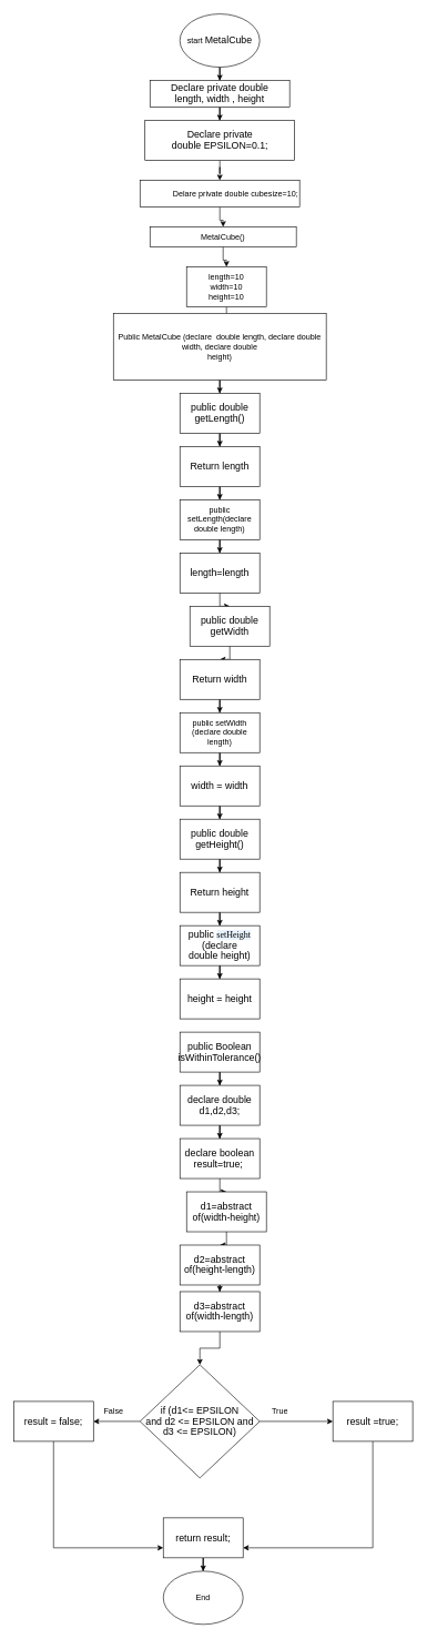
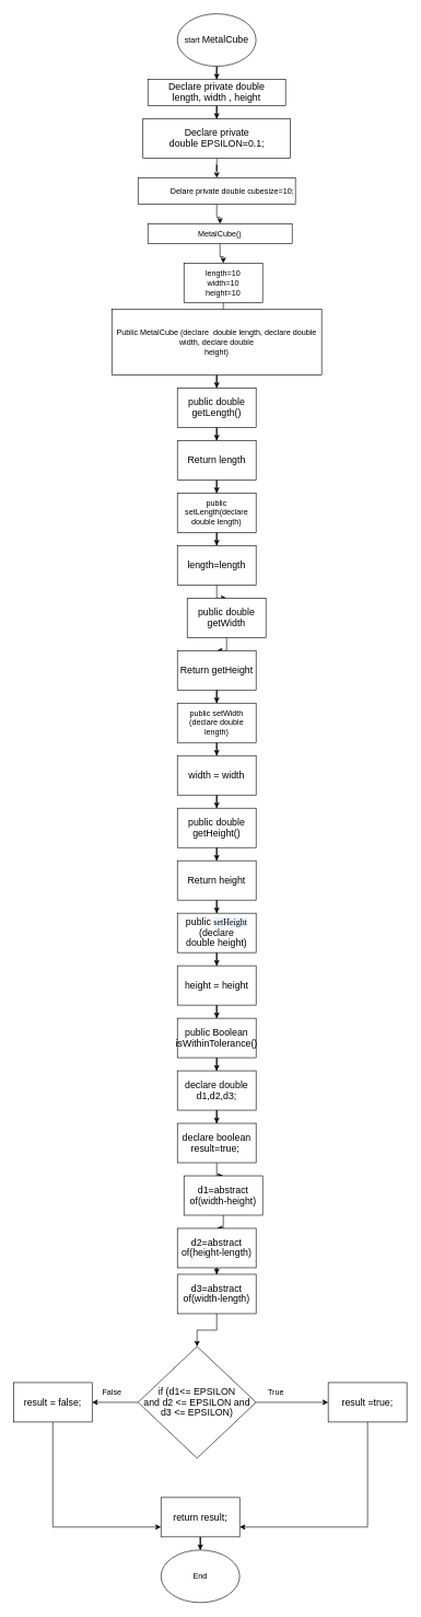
  <mxCell id="0" />
  <mxCell id="1" parent="0" />
  <mxCell id="2" value="" style="edgeStyle=orthogonalEdgeStyle;rounded=0;orthogonalLoop=1;jettySize=auto;html=1;" parent="1" source="3" target="5" edge="1"><mxGeometry relative="1" as="geometry" /></mxCell>
  <mxCell id="3" value="start&amp;nbsp;&lt;span style=&quot;font-size: 11.0pt ; line-height: 107% ; font-family: &amp;#34;calibri&amp;#34; , sans-serif&quot;&gt;MetalCube&lt;/span&gt;" style="ellipse;whiteSpace=wrap;html=1;" parent="1" vertex="1"><mxGeometry x="270" y="20" width="120" height="80" as="geometry" /></mxCell>
  <mxCell id="4" value="" style="edgeStyle=orthogonalEdgeStyle;rounded=0;orthogonalLoop=1;jettySize=auto;html=1;" edge="1" parent="1" source="5" target="7"><mxGeometry relative="1" as="geometry" /></mxCell>
  <mxCell id="5" value="&lt;span style=&quot;font-size: 11.0pt ; line-height: 107% ; font-family: &amp;#34;calibri&amp;#34; , sans-serif&quot;&gt;Declare private double&lt;br/&gt;length, width , height&lt;/span&gt;" style="whiteSpace=wrap;html=1;" parent="1" vertex="1"><mxGeometry x="225" y="120" width="210" height="40" as="geometry" /></mxCell>
  <mxCell id="6" style="edgeStyle=orthogonalEdgeStyle;rounded=0;orthogonalLoop=1;jettySize=auto;html=1;" edge="1" parent="1" source="7" target="63"><mxGeometry relative="1" as="geometry" /></mxCell>
  <mxCell id="7" value="&lt;span style=&quot;font-size: 11.0pt ; line-height: 107% ; font-family: &amp;#34;calibri&amp;#34; , sans-serif&quot;&gt;Declare private&lt;br/&gt;double EPSILON=0.1;&lt;/span&gt;" style="whiteSpace=wrap;html=1;" parent="1" vertex="1"><mxGeometry x="217.5" y="180" width="225" height="60" as="geometry" /></mxCell>
  <mxCell id="8" value="" style="edgeStyle=orthogonalEdgeStyle;rounded=0;orthogonalLoop=1;jettySize=auto;html=1;" parent="1" source="9" target="11" edge="1"><mxGeometry relative="1" as="geometry" /></mxCell>
  <mxCell id="9" value="&lt;span&gt;MetalCube()&lt;/span&gt;" style="whiteSpace=wrap;html=1;" parent="1" vertex="1"><mxGeometry x="225" y="340" width="220" height="30" as="geometry" /></mxCell>
  <mxCell id="10" value="" style="edgeStyle=orthogonalEdgeStyle;rounded=0;orthogonalLoop=1;jettySize=auto;html=1;" parent="1" source="11" target="13" edge="1"><mxGeometry relative="1" as="geometry" /></mxCell>
  <mxCell id="11" value="length=10&lt;br&gt;width=10&lt;br&gt;height=10" style="whiteSpace=wrap;html=1;" parent="1" vertex="1"><mxGeometry x="280" y="400" width="120" height="60" as="geometry" /></mxCell>
  <mxCell id="12" value="" style="edgeStyle=orthogonalEdgeStyle;rounded=0;orthogonalLoop=1;jettySize=auto;html=1;" parent="1" source="13" target="15" edge="1"><mxGeometry relative="1" as="geometry" /></mxCell>
  <mxCell id="13" value="&lt;p class=&quot;MsoNormal&quot;&gt;Public MetalCube (declare &amp;nbsp;double length, declare double width, declare double&lt;br/&gt;height)&lt;/p&gt;" style="whiteSpace=wrap;html=1;" parent="1" vertex="1"><mxGeometry x="170" y="470" width="320" height="100" as="geometry" /></mxCell>
  <mxCell id="14" value="" style="edgeStyle=orthogonalEdgeStyle;rounded=0;orthogonalLoop=1;jettySize=auto;html=1;" parent="1" source="15" target="17" edge="1"><mxGeometry relative="1" as="geometry" /></mxCell>
  <mxCell id="15" value="&lt;p class=&quot;MsoNormal&quot;&gt;&lt;span style=&quot;font-size: 11.0pt ; line-height: 107% ; font-family: &amp;#34;calibri&amp;#34; , sans-serif&quot;&gt;public double getLength()&lt;/span&gt;&lt;br&gt;&lt;/p&gt;" style="whiteSpace=wrap;html=1;" parent="1" vertex="1"><mxGeometry x="270" y="590" width="120" height="60" as="geometry" /></mxCell>
  <mxCell id="16" value="" style="edgeStyle=orthogonalEdgeStyle;rounded=0;orthogonalLoop=1;jettySize=auto;html=1;" parent="1" source="17" target="19" edge="1"><mxGeometry relative="1" as="geometry" /></mxCell>
  <mxCell id="17" value="&lt;span style=&quot;font-size: 11.0pt ; line-height: 107% ; font-family: &amp;#34;calibri&amp;#34; , sans-serif&quot;&gt;Return length&lt;/span&gt;" style="whiteSpace=wrap;html=1;" parent="1" vertex="1"><mxGeometry x="270" y="670" width="120" height="60" as="geometry" /></mxCell>
  <mxCell id="18" value="" style="edgeStyle=orthogonalEdgeStyle;rounded=0;orthogonalLoop=1;jettySize=auto;html=1;" parent="1" source="19" target="21" edge="1"><mxGeometry relative="1" as="geometry" /></mxCell>
  <mxCell id="19" value="&lt;p class=&quot;MsoNormal&quot;&gt;public setLength(declare double length)&lt;/p&gt;" style="whiteSpace=wrap;html=1;" parent="1" vertex="1"><mxGeometry x="270" y="750" width="120" height="60" as="geometry" /></mxCell>
  <mxCell id="20" value="" style="edgeStyle=orthogonalEdgeStyle;rounded=0;orthogonalLoop=1;jettySize=auto;html=1;" parent="1" source="21" target="23" edge="1"><mxGeometry relative="1" as="geometry" /></mxCell>
  <mxCell id="21" value="&lt;span style=&quot;font-size: 11.0pt ; line-height: 107% ; font-family: &amp;#34;calibri&amp;#34; , sans-serif&quot;&gt;length=length&lt;/span&gt;" style="whiteSpace=wrap;html=1;" parent="1" vertex="1"><mxGeometry x="270" y="830" width="120" height="60" as="geometry" /></mxCell>
  <mxCell id="22" value="" style="edgeStyle=orthogonalEdgeStyle;rounded=0;orthogonalLoop=1;jettySize=auto;html=1;" parent="1" source="23" target="25" edge="1"><mxGeometry relative="1" as="geometry" /></mxCell>
  <mxCell id="23" value="&lt;span style=&quot;font-size: 11.0pt ; line-height: 107% ; font-family: &amp;#34;calibri&amp;#34; , sans-serif&quot;&gt;public double getWidth&lt;/span&gt;" style="whiteSpace=wrap;html=1;" parent="1" vertex="1"><mxGeometry x="285" y="910" width="120" height="60" as="geometry" /></mxCell>
  <mxCell id="24" value="" style="edgeStyle=orthogonalEdgeStyle;rounded=0;orthogonalLoop=1;jettySize=auto;html=1;" parent="1" source="25" target="27" edge="1"><mxGeometry relative="1" as="geometry" /></mxCell>
- <mxCell id="25" value="&lt;span style=&quot;font-size: 11.0pt ; line-height: 107% ; font-family: &amp;#34;calibri&amp;#34; , sans-serif&quot;&gt;Return width&lt;/span&gt;" style="whiteSpace=wrap;html=1;" parent="1" vertex="1"><mxGeometry x="270" y="990" width="120" height="60" as="geometry" /></mxCell>
+ <mxCell id="25" value="&lt;span style=&quot;font-size: 11.0pt ; line-height: 107% ; font-family: &amp;#34;calibri&amp;#34; , sans-serif&quot;&gt;Return getHeight&lt;/span&gt;" style="whiteSpace=wrap;html=1;" parent="1" vertex="1"><mxGeometry x="270" y="990" width="120" height="60" as="geometry" /></mxCell>
  <mxCell id="26" value="" style="edgeStyle=orthogonalEdgeStyle;rounded=0;orthogonalLoop=1;jettySize=auto;html=1;" parent="1" source="27" target="29" edge="1"><mxGeometry relative="1" as="geometry" /></mxCell>
  <mxCell id="27" value="&lt;p class=&quot;MsoNormal&quot;&gt;public setWidth (declare double length)&lt;/p&gt;" style="whiteSpace=wrap;html=1;" parent="1" vertex="1"><mxGeometry x="270" y="1070" width="120" height="60" as="geometry" /></mxCell>
  <mxCell id="28" value="" style="edgeStyle=orthogonalEdgeStyle;rounded=0;orthogonalLoop=1;jettySize=auto;html=1;" parent="1" source="29" target="31" edge="1"><mxGeometry relative="1" as="geometry" /></mxCell>
  <mxCell id="29" value="&lt;span style=&quot;font-size: 11.0pt ; line-height: 107% ; font-family: &amp;#34;calibri&amp;#34; , sans-serif&quot;&gt;width = width&lt;/span&gt;" style="whiteSpace=wrap;html=1;" parent="1" vertex="1"><mxGeometry x="270" y="1150" width="120" height="60" as="geometry" /></mxCell>
  <mxCell id="30" value="" style="edgeStyle=orthogonalEdgeStyle;rounded=0;orthogonalLoop=1;jettySize=auto;html=1;" parent="1" source="31" target="33" edge="1"><mxGeometry relative="1" as="geometry" /></mxCell>
  <mxCell id="31" value="&lt;span style=&quot;font-size: 11.0pt ; line-height: 107% ; font-family: &amp;#34;calibri&amp;#34; , sans-serif&quot;&gt;public double getHeight()&lt;/span&gt;" style="whiteSpace=wrap;html=1;" parent="1" vertex="1"><mxGeometry x="270" y="1230" width="120" height="60" as="geometry" /></mxCell>
  <mxCell id="32" value="" style="edgeStyle=orthogonalEdgeStyle;rounded=0;orthogonalLoop=1;jettySize=auto;html=1;" parent="1" source="33" target="35" edge="1"><mxGeometry relative="1" as="geometry" /></mxCell>
  <mxCell id="33" value="&lt;span style=&quot;font-size: 11.0pt ; line-height: 107% ; font-family: &amp;#34;calibri&amp;#34; , sans-serif&quot;&gt;Return height&lt;/span&gt;" style="whiteSpace=wrap;html=1;" parent="1" vertex="1"><mxGeometry x="270" y="1310" width="120" height="60" as="geometry" /></mxCell>
  <mxCell id="34" value="" style="edgeStyle=orthogonalEdgeStyle;rounded=0;orthogonalLoop=1;jettySize=auto;html=1;" parent="1" source="35" target="37" edge="1"><mxGeometry relative="1" as="geometry" /></mxCell>
  <mxCell id="35" value="&lt;span style=&quot;font-size: 11.0pt ; line-height: 107% ; font-family: &amp;#34;calibri&amp;#34; , sans-serif&quot;&gt;public &lt;/span&gt;&lt;span style=&quot;font-size: 10pt ; line-height: 107% ; font-family: &amp;#34;consolas&amp;#34; ; background: rgb(232 , 242 , 254)&quot;&gt;setHeight&lt;/span&gt;&lt;span style=&quot;font-size: 11.0pt ; line-height: 107% ; font-family: &amp;#34;calibri&amp;#34; , sans-serif&quot;&gt; (declare&lt;br/&gt;double height)&lt;/span&gt;" style="whiteSpace=wrap;html=1;" parent="1" vertex="1"><mxGeometry x="270" y="1390" width="120" height="60" as="geometry" /></mxCell>
+ <mxCell id="36" value="" style="edgeStyle=orthogonalEdgeStyle;rounded=0;orthogonalLoop=1;jettySize=auto;html=1;" parent="1" source="37" target="39" edge="1"><mxGeometry relative="1" as="geometry" /></mxCell>
  <mxCell id="37" value="&lt;span style=&quot;font-size: 11.0pt ; line-height: 107% ; font-family: &amp;#34;calibri&amp;#34; , sans-serif&quot;&gt;height = height&lt;/span&gt;" style="whiteSpace=wrap;html=1;" parent="1" vertex="1"><mxGeometry x="270" y="1470" width="120" height="60" as="geometry" /></mxCell>
  <mxCell id="38" value="" style="edgeStyle=orthogonalEdgeStyle;rounded=0;orthogonalLoop=1;jettySize=auto;html=1;" parent="1" source="39" target="41" edge="1"><mxGeometry relative="1" as="geometry" /></mxCell>
  <mxCell id="39" value="&lt;span style=&quot;font-size: 11.0pt ; line-height: 107% ; font-family: &amp;#34;calibri&amp;#34; , sans-serif&quot;&gt;public Boolean isWithinTolerance()&lt;/span&gt;" style="whiteSpace=wrap;html=1;" parent="1" vertex="1"><mxGeometry x="270" y="1550" width="120" height="60" as="geometry" /></mxCell>
  <mxCell id="40" value="" style="edgeStyle=orthogonalEdgeStyle;rounded=0;orthogonalLoop=1;jettySize=auto;html=1;" parent="1" source="41" target="43" edge="1"><mxGeometry relative="1" as="geometry" /></mxCell>
  <mxCell id="41" value="&lt;span style=&quot;font-size: 11.0pt ; line-height: 107% ; font-family: &amp;#34;calibri&amp;#34; , sans-serif&quot;&gt;declare double&lt;br/&gt;d1,d2,d3;&lt;/span&gt;" style="whiteSpace=wrap;html=1;" parent="1" vertex="1"><mxGeometry x="270" y="1630" width="120" height="60" as="geometry" /></mxCell>
  <mxCell id="42" value="" style="edgeStyle=orthogonalEdgeStyle;rounded=0;orthogonalLoop=1;jettySize=auto;html=1;" parent="1" source="43" target="45" edge="1"><mxGeometry relative="1" as="geometry" /></mxCell>
  <mxCell id="43" value="&lt;span style=&quot;font-size: 11.0pt ; line-height: 107% ; font-family: &amp;#34;calibri&amp;#34; , sans-serif&quot;&gt;declare boolean result=true;&amp;nbsp;&lt;/span&gt;" style="whiteSpace=wrap;html=1;" parent="1" vertex="1"><mxGeometry x="270" y="1710" width="120" height="60" as="geometry" /></mxCell>
  <mxCell id="44" value="" style="edgeStyle=orthogonalEdgeStyle;rounded=0;orthogonalLoop=1;jettySize=auto;html=1;" parent="1" source="45" target="47" edge="1"><mxGeometry relative="1" as="geometry" /></mxCell>
  <mxCell id="45" value="&lt;span style=&quot;font-size: 11.0pt ; line-height: 107% ; font-family: &amp;#34;calibri&amp;#34; , sans-serif&quot;&gt;d1=abstract of(width-height)&lt;/span&gt;" style="whiteSpace=wrap;html=1;" parent="1" vertex="1"><mxGeometry x="280" y="1790" width="120" height="60" as="geometry" /></mxCell>
  <mxCell id="46" value="" style="edgeStyle=orthogonalEdgeStyle;rounded=0;orthogonalLoop=1;jettySize=auto;html=1;" parent="1" source="47" target="49" edge="1"><mxGeometry relative="1" as="geometry" /></mxCell>
  <mxCell id="47" value="&lt;span style=&quot;font-size: 11.0pt ; line-height: 107% ; font-family: &amp;#34;calibri&amp;#34; , sans-serif&quot;&gt;d2=abstract of(height-length)&lt;/span&gt;" style="whiteSpace=wrap;html=1;" parent="1" vertex="1"><mxGeometry x="270" y="1870" width="120" height="60" as="geometry" /></mxCell>
  <mxCell id="48" value="" style="edgeStyle=orthogonalEdgeStyle;rounded=0;orthogonalLoop=1;jettySize=auto;html=1;" parent="1" source="49" target="52" edge="1"><mxGeometry relative="1" as="geometry" /></mxCell>
  <mxCell id="49" value="&lt;span style=&quot;font-size: 11.0pt ; line-height: 107% ; font-family: &amp;#34;calibri&amp;#34; , sans-serif&quot;&gt;d3=abstract of(width-length)&lt;/span&gt;" style="whiteSpace=wrap;html=1;" parent="1" vertex="1"><mxGeometry x="270" y="1940" width="120" height="60" as="geometry" /></mxCell>
  <mxCell id="50" value="" style="edgeStyle=orthogonalEdgeStyle;rounded=0;orthogonalLoop=1;jettySize=auto;html=1;" parent="1" source="52" target="54" edge="1"><mxGeometry relative="1" as="geometry" /></mxCell>
  <mxCell id="51" value="" style="edgeStyle=orthogonalEdgeStyle;rounded=0;orthogonalLoop=1;jettySize=auto;html=1;" parent="1" source="52" target="57" edge="1"><mxGeometry relative="1" as="geometry" /></mxCell>
  <mxCell id="52" value="&lt;span style=&quot;font-size: 11.0pt ; line-height: 107% ; font-family: &amp;#34;calibri&amp;#34; , sans-serif&quot;&gt;if (d1&amp;lt;= EPSILON&lt;br/&gt;and d2 &amp;lt;= EPSILON and d3 &amp;lt;= EPSILON)&lt;/span&gt;" style="rhombus;whiteSpace=wrap;html=1;" parent="1" vertex="1"><mxGeometry x="210" y="2050" width="180" height="170" as="geometry" /></mxCell>
  <mxCell id="53" style="edgeStyle=orthogonalEdgeStyle;rounded=0;orthogonalLoop=1;jettySize=auto;html=1;entryX=1;entryY=0.75;entryDx=0;entryDy=0;" parent="1" source="54" target="60" edge="1"><mxGeometry relative="1" as="geometry"><Array as="points"><mxPoint x="560" y="2325" /></Array></mxGeometry></mxCell>
  <mxCell id="54" value="&lt;span style=&quot;font-size: 11.0pt ; line-height: 107% ; font-family: &amp;#34;calibri&amp;#34; , sans-serif&quot;&gt;result =true;&lt;/span&gt;" style="whiteSpace=wrap;html=1;" parent="1" vertex="1"><mxGeometry x="500" y="2105" width="120" height="60" as="geometry" /></mxCell>
  <mxCell id="55" value="True" style="text;html=1;align=center;verticalAlign=middle;resizable=0;points=[];autosize=1;" parent="1" vertex="1"><mxGeometry x="400" y="2110" width="40" height="20" as="geometry" /></mxCell>
  <mxCell id="56" style="edgeStyle=orthogonalEdgeStyle;rounded=0;orthogonalLoop=1;jettySize=auto;html=1;entryX=0;entryY=0.75;entryDx=0;entryDy=0;" parent="1" source="57" target="60" edge="1"><mxGeometry relative="1" as="geometry"><Array as="points"><mxPoint x="80" y="2325" /></Array></mxGeometry></mxCell>
  <mxCell id="57" value="&lt;span style=&quot;font-size: 11.0pt ; line-height: 107% ; font-family: &amp;#34;calibri&amp;#34; , sans-serif&quot;&gt;result = false;&lt;/span&gt;" style="whiteSpace=wrap;html=1;" parent="1" vertex="1"><mxGeometry x="20" y="2105" width="120" height="60" as="geometry" /></mxCell>
  <mxCell id="58" value="False" style="text;html=1;align=center;verticalAlign=middle;resizable=0;points=[];autosize=1;" parent="1" vertex="1"><mxGeometry x="150" y="2110" width="40" height="20" as="geometry" /></mxCell>
  <mxCell id="59" value="" style="edgeStyle=orthogonalEdgeStyle;rounded=0;orthogonalLoop=1;jettySize=auto;html=1;" parent="1" source="60" target="61" edge="1"><mxGeometry relative="1" as="geometry" /></mxCell>
  <mxCell id="60" value="&lt;span style=&quot;font-size: 11.0pt ; line-height: 107% ; font-family: &amp;#34;calibri&amp;#34; , sans-serif&quot;&gt;return result;&lt;/span&gt;" style="whiteSpace=wrap;html=1;" parent="1" vertex="1"><mxGeometry x="245" y="2280" width="120" height="60" as="geometry" /></mxCell>
  <mxCell id="61" value="End" style="ellipse;whiteSpace=wrap;html=1;" parent="1" vertex="1"><mxGeometry x="245" y="2360" width="120" height="80" as="geometry" /></mxCell>
  <mxCell id="62" style="edgeStyle=orthogonalEdgeStyle;rounded=0;orthogonalLoop=1;jettySize=auto;html=1;" edge="1" parent="1" source="63" target="9"><mxGeometry relative="1" as="geometry" /></mxCell>
  <mxCell id="63" value="&lt;p class=&quot;MsoNormal&quot; style=&quot;text-indent: 36.0pt&quot;&gt;Delare private double cubesize=10;&lt;/p&gt;" style="rounded=0;whiteSpace=wrap;html=1;" vertex="1" parent="1"><mxGeometry x="210" y="270" width="240" height="40" as="geometry" /></mxCell>
